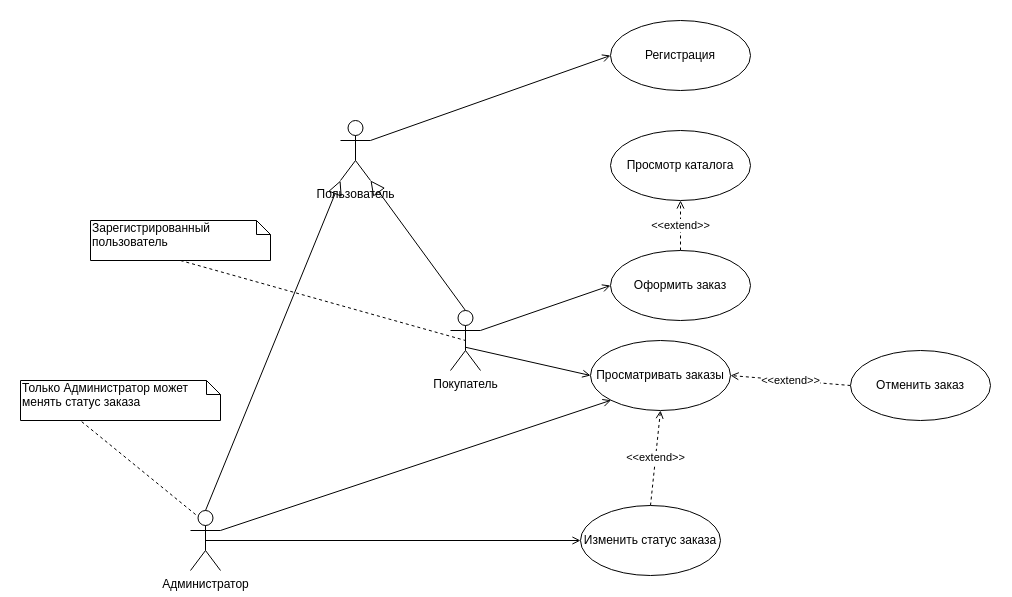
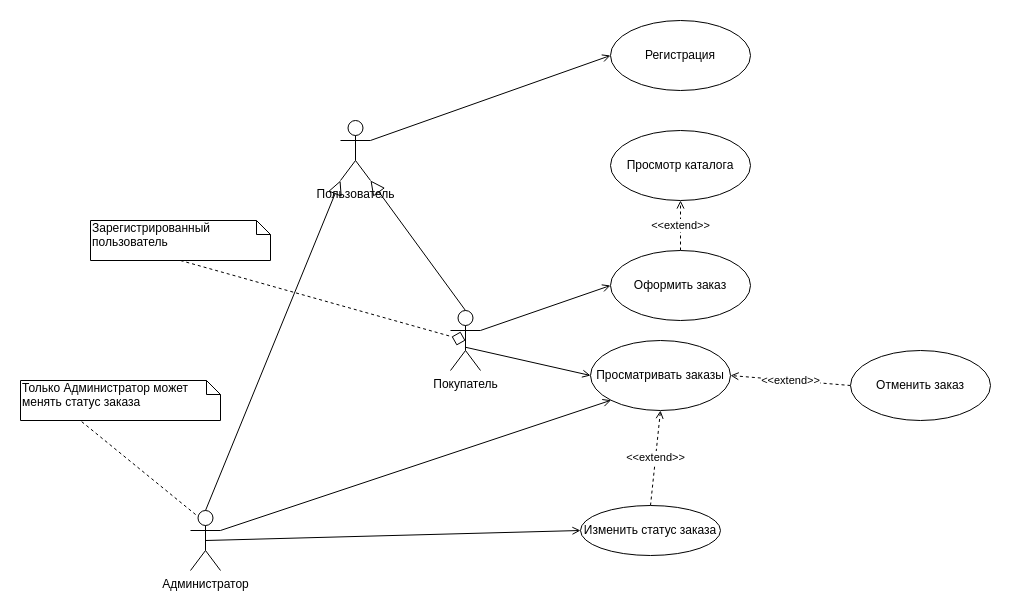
  <mxCell id="0" />
  <mxCell id="1" parent="0" />
  <mxCell id="2" style="edgeStyle=none;rounded=0;orthogonalLoop=1;jettySize=auto;html=1;exitX=1;exitY=0.333;exitDx=0;exitDy=0;exitPerimeter=0;entryX=0;entryY=0.5;entryDx=0;entryDy=0;endArrow=open;endFill=0;" edge="1" parent="1" source="3" target="13"><mxGeometry relative="1" as="geometry" /></mxCell>
  <mxCell id="3" value="Пользователь" style="shape=umlActor;verticalLabelPosition=bottom;verticalAlign=top;html=1;" vertex="1" parent="1"><mxGeometry x="340" y="120" width="30" height="60" as="geometry" /></mxCell>
  <mxCell id="4" value="Зарегистрированный пользователь" style="shape=note;whiteSpace=wrap;html=1;size=14;verticalAlign=top;align=left;spacingTop=-6;" vertex="1" parent="1"><mxGeometry x="90" y="220" width="180" height="40" as="geometry" /></mxCell>
  <mxCell id="5" style="rounded=0;orthogonalLoop=1;jettySize=auto;html=1;exitX=0.306;exitY=1.029;exitDx=0;exitDy=0;exitPerimeter=0;endArrow=none;endFill=0;dashed=1;entryX=0.25;entryY=0.1;entryDx=0;entryDy=0;entryPerimeter=0;" edge="1" parent="1" source="6" target="9"><mxGeometry relative="1" as="geometry"><mxPoint x="170" y="280" as="targetPoint" /></mxGeometry></mxCell>
  <mxCell id="6" value="Только Администратор может менять статус заказа" style="shape=note;whiteSpace=wrap;html=1;size=14;verticalAlign=top;align=left;spacingTop=-6;" vertex="1" parent="1"><mxGeometry x="20" y="380" width="200" height="40" as="geometry" /></mxCell>
  <mxCell id="7" style="edgeStyle=none;rounded=0;orthogonalLoop=1;jettySize=auto;html=1;exitX=1;exitY=0.333;exitDx=0;exitDy=0;exitPerimeter=0;entryX=0;entryY=1;entryDx=0;entryDy=0;endArrow=open;endFill=0;" edge="1" parent="1" source="9" target="24"><mxGeometry relative="1" as="geometry" /></mxCell>
  <mxCell id="8" style="edgeStyle=none;rounded=0;orthogonalLoop=1;jettySize=auto;html=1;exitX=0.5;exitY=0.5;exitDx=0;exitDy=0;exitPerimeter=0;entryX=0;entryY=0.5;entryDx=0;entryDy=0;endArrow=open;endFill=0;" edge="1" parent="1" source="9" target="18"><mxGeometry relative="1" as="geometry" /></mxCell>
  <mxCell id="9" value="Администратор" style="shape=umlActor;verticalLabelPosition=bottom;verticalAlign=top;html=1;" vertex="1" parent="1"><mxGeometry x="190" y="510" width="30" height="60" as="geometry" /></mxCell>
  <mxCell id="10" style="edgeStyle=none;rounded=0;orthogonalLoop=1;jettySize=auto;html=1;exitX=1;exitY=0.333;exitDx=0;exitDy=0;exitPerimeter=0;entryX=0;entryY=0.5;entryDx=0;entryDy=0;endArrow=open;endFill=0;" edge="1" parent="1" source="12" target="16"><mxGeometry relative="1" as="geometry" /></mxCell>
  <mxCell id="11" style="edgeStyle=none;rounded=0;orthogonalLoop=1;jettySize=auto;html=1;exitX=0.503;exitY=0.613;exitDx=0;exitDy=0;exitPerimeter=0;entryX=0;entryY=0.5;entryDx=0;entryDy=0;endArrow=open;endFill=0;" edge="1" parent="1" source="12" target="24"><mxGeometry relative="1" as="geometry" /></mxCell>
  <mxCell id="12" value="Покупатель" style="shape=umlActor;verticalLabelPosition=bottom;verticalAlign=top;html=1;" vertex="1" parent="1"><mxGeometry x="450" y="310" width="30" height="60" as="geometry" /></mxCell>
  <mxCell id="13" value="Регистрация" style="ellipse;whiteSpace=wrap;html=1;" vertex="1" parent="1"><mxGeometry x="610" y="20" width="140" height="70" as="geometry" /></mxCell>
  <mxCell id="14" value="Просмотр каталога" style="ellipse;whiteSpace=wrap;html=1;" vertex="1" parent="1"><mxGeometry x="610" y="130" width="140" height="70" as="geometry" /></mxCell>
  <mxCell id="15" value="&amp;lt;&amp;lt;extend&amp;gt;&amp;gt;" style="edgeStyle=none;rounded=0;orthogonalLoop=1;jettySize=auto;html=1;exitX=0.5;exitY=0;exitDx=0;exitDy=0;entryX=0.5;entryY=1;entryDx=0;entryDy=0;dashed=1;endArrow=open;endFill=0;" edge="1" parent="1" source="16" target="14"><mxGeometry relative="1" as="geometry" /></mxCell>
  <mxCell id="16" value="Оформить заказ" style="ellipse;whiteSpace=wrap;html=1;" vertex="1" parent="1"><mxGeometry x="610" y="250" width="140" height="70" as="geometry" /></mxCell>
  <mxCell id="17" value="&amp;lt;&amp;lt;extend&amp;gt;&amp;gt;" style="edgeStyle=none;rounded=0;orthogonalLoop=1;jettySize=auto;html=1;exitX=0.5;exitY=0;exitDx=0;exitDy=0;entryX=0.5;entryY=1;entryDx=0;entryDy=0;endArrow=open;endFill=0;dashed=1;" edge="1" parent="1" source="18" target="24"><mxGeometry relative="1" as="geometry" /></mxCell>
- <mxCell id="18" value="Изменить статус заказа" style="ellipse;whiteSpace=wrap;html=1;" vertex="1" parent="1"><mxGeometry x="580" y="505" width="140" height="70" as="geometry" /></mxCell>
+ <mxCell id="18" value="Изменить статус заказа" style="ellipse;whiteSpace=wrap;html=1;" vertex="1" parent="1"><mxGeometry x="580" y="505" width="140" height="50" as="geometry" /></mxCell>
  <mxCell id="19" value="&amp;lt;&amp;lt;extend&amp;gt;&amp;gt;" style="edgeStyle=none;rounded=0;orthogonalLoop=1;jettySize=auto;html=1;exitX=0;exitY=0.5;exitDx=0;exitDy=0;entryX=1;entryY=0.5;entryDx=0;entryDy=0;dashed=1;endArrow=open;endFill=0;" edge="1" parent="1" source="20" target="24"><mxGeometry relative="1" as="geometry" /></mxCell>
  <mxCell id="20" value="Отменить заказ" style="ellipse;whiteSpace=wrap;html=1;" vertex="1" parent="1"><mxGeometry x="850" y="350" width="140" height="70" as="geometry" /></mxCell>
- <mxCell id="21" value="" style="endArrow=none;dashed=1;endFill=0;endSize=12;html=1;exitX=0.5;exitY=1;exitDx=0;exitDy=0;exitPerimeter=0;entryX=0.5;entryY=0.5;entryDx=0;entryDy=0;entryPerimeter=0;" edge="1" parent="1" source="4" target="12"><mxGeometry width="160" relative="1" as="geometry"><mxPoint x="340" y="470" as="sourcePoint" /><mxPoint x="500" y="470" as="targetPoint" /></mxGeometry></mxCell>
+ <mxCell id="21" value="" style="endArrow=diamond;dashed=1;endFill=0;endSize=12;html=1;exitX=0.5;exitY=1;exitDx=0;exitDy=0;exitPerimeter=0;entryX=0.5;entryY=0.5;entryDx=0;entryDy=0;entryPerimeter=0;" edge="1" parent="1" source="4" target="12"><mxGeometry width="160" relative="1" as="geometry"><mxPoint x="340" y="470" as="sourcePoint" /><mxPoint x="500" y="470" as="targetPoint" /></mxGeometry></mxCell>
  <mxCell id="22" value="" style="endArrow=block;endFill=0;endSize=12;html=1;entryX=1;entryY=1;entryDx=0;entryDy=0;entryPerimeter=0;exitX=0.5;exitY=0;exitDx=0;exitDy=0;exitPerimeter=0;" edge="1" parent="1" source="12" target="3"><mxGeometry width="160" relative="1" as="geometry"><mxPoint x="290" y="470" as="sourcePoint" /><mxPoint x="450" y="470" as="targetPoint" /></mxGeometry></mxCell>
  <mxCell id="23" value="" style="endArrow=block;endFill=0;endSize=12;html=1;entryX=0;entryY=1;entryDx=0;entryDy=0;entryPerimeter=0;exitX=0.5;exitY=0;exitDx=0;exitDy=0;exitPerimeter=0;" edge="1" parent="1" source="9" target="3"><mxGeometry width="160" relative="1" as="geometry"><mxPoint x="450" y="380" as="sourcePoint" /><mxPoint x="355" y="220" as="targetPoint" /></mxGeometry></mxCell>
  <mxCell id="24" value="Просматривать заказы" style="ellipse;whiteSpace=wrap;html=1;" vertex="1" parent="1"><mxGeometry x="590" y="340" width="140" height="70" as="geometry" /></mxCell>
